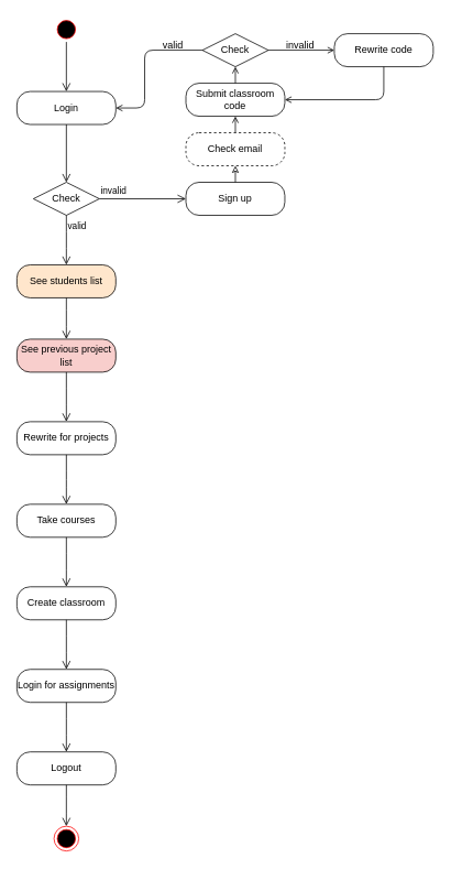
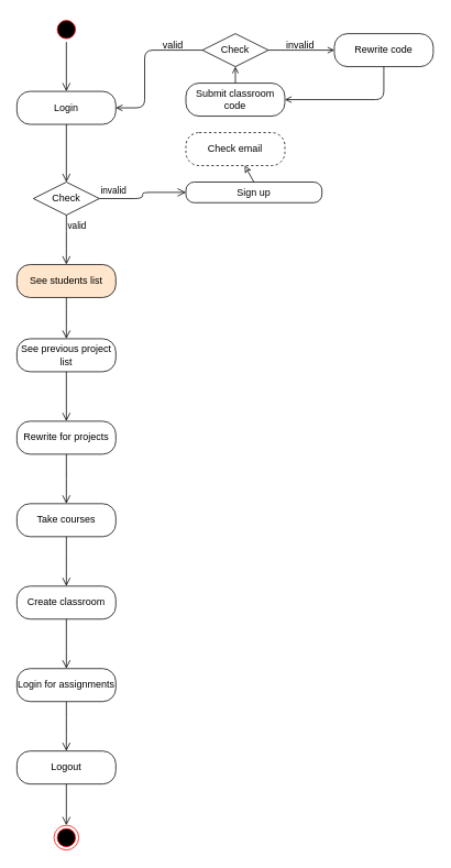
  <mxCell id="0" />
  <mxCell id="1" parent="0" />
  <mxCell id="2" value="" style="ellipse;html=1;shape=startState;fillColor=#000000;strokeColor=#ff0000;" vertex="1" parent="1"><mxGeometry x="65" y="20" width="30" height="30" as="geometry" /></mxCell>
  <mxCell id="3" value="" style="edgeStyle=orthogonalEdgeStyle;html=1;verticalAlign=bottom;endArrow=open;endSize=8;strokeColor=#000000;entryX=0.5;entryY=0;entryDx=0;entryDy=0;" edge="1" source="2" parent="1" target="4"><mxGeometry relative="1" as="geometry"><mxPoint x="80" y="90" as="targetPoint" /></mxGeometry></mxCell>
  <mxCell id="4" value="Login" style="rounded=1;whiteSpace=wrap;html=1;arcSize=40;fontColor=#000000;fillColor=#FFFFFF;strokeColor=#000000;" vertex="1" parent="1"><mxGeometry x="20" y="110" width="120" height="40" as="geometry" /></mxCell>
  <mxCell id="5" value="" style="edgeStyle=orthogonalEdgeStyle;html=1;verticalAlign=bottom;endArrow=open;endSize=8;strokeColor=#000000;entryX=0.5;entryY=0;entryDx=0;entryDy=0;" edge="1" source="4" parent="1" target="6"><mxGeometry relative="1" as="geometry"><mxPoint x="80" y="190" as="targetPoint" /></mxGeometry></mxCell>
  <mxCell id="6" value="Check" style="rhombus;whiteSpace=wrap;html=1;fillColor=#FFFFFF;strokeColor=#000000;" vertex="1" parent="1"><mxGeometry x="40" y="220" width="80" height="40" as="geometry" /></mxCell>
  <mxCell id="7" value="invalid" style="edgeStyle=orthogonalEdgeStyle;html=1;align=left;verticalAlign=bottom;endArrow=open;endSize=8;strokeColor=#000000;entryX=0;entryY=0.5;entryDx=0;entryDy=0;" edge="1" source="6" parent="1" target="11"><mxGeometry x="-1" relative="1" as="geometry"><mxPoint x="220" y="240" as="targetPoint" /></mxGeometry></mxCell>
  <mxCell id="8" value="valid" style="edgeStyle=orthogonalEdgeStyle;html=1;align=left;verticalAlign=top;endArrow=open;endSize=8;strokeColor=#000000;" edge="1" source="6" parent="1"><mxGeometry x="-1" relative="1" as="geometry"><mxPoint x="80" y="320" as="targetPoint" /></mxGeometry></mxCell>
  <mxCell id="9" value="See students list" style="rounded=1;whiteSpace=wrap;html=1;arcSize=40;fontColor=#000000;fillColor=#ffe6cc;strokeColor=#000000;" vertex="1" parent="1"><mxGeometry x="20" y="320" width="120" height="40" as="geometry" /></mxCell>
  <mxCell id="10" value="" style="edgeStyle=orthogonalEdgeStyle;html=1;verticalAlign=bottom;endArrow=open;endSize=8;strokeColor=#000000;" edge="1" source="9" parent="1"><mxGeometry relative="1" as="geometry"><mxPoint x="80" y="410" as="targetPoint" /></mxGeometry></mxCell>
- <mxCell id="11" value="Sign up" style="rounded=1;whiteSpace=wrap;html=1;arcSize=40;fontColor=#000000;fillColor=#FFFFFF;strokeColor=#000000;" vertex="1" parent="1"><mxGeometry x="225" y="220" width="120" height="40" as="geometry" /></mxCell>
+ <mxCell id="11" value="Sign up" style="rounded=1;whiteSpace=wrap;html=1;arcSize=40;fontColor=#000000;fillColor=#FFFFFF;strokeColor=#000000;" vertex="1" parent="1"><mxGeometry x="225" y="220" width="165" height="25" as="geometry" /></mxCell>
  <mxCell id="12" value="Check email" style="rounded=1;whiteSpace=wrap;html=1;arcSize=40;fontColor=#000000;fillColor=#FFFFFF;strokeColor=#000000;dashed=1;" vertex="1" parent="1"><mxGeometry x="225" y="160" width="120" height="40" as="geometry" /></mxCell>
  <mxCell id="13" value="" style="endArrow=classic;html=1;strokeColor=#000000;exitX=0.5;exitY=0;exitDx=0;exitDy=0;rounded=1;strokeWidth=1;endFill=0;" edge="1" parent="1" source="11" target="12"><mxGeometry width="50" height="50" relative="1" as="geometry"><mxPoint x="265" y="240" as="sourcePoint" /><mxPoint x="315" y="190" as="targetPoint" /></mxGeometry></mxCell>
  <mxCell id="14" value="Submit classroom code" style="rounded=1;whiteSpace=wrap;html=1;arcSize=40;fontColor=#000000;fillColor=#FFFFFF;strokeColor=#000000;" vertex="1" parent="1"><mxGeometry x="225" y="100" width="120" height="40" as="geometry" /></mxCell>
  <mxCell id="15" value="" style="endArrow=open;html=1;strokeColor=#000000;exitX=0.5;exitY=0;exitDx=0;exitDy=0;rounded=1;strokeWidth=1;endFill=0;" edge="1" parent="1" source="14"><mxGeometry width="50" height="50" relative="1" as="geometry"><mxPoint x="265" y="120" as="sourcePoint" /><mxPoint x="285" y="80" as="targetPoint" /></mxGeometry></mxCell>
- <mxCell id="16" value="" style="endArrow=open;html=1;strokeColor=#000000;strokeWidth=1;exitX=0.5;exitY=0;exitDx=0;exitDy=0;endFill=0;" edge="1" parent="1" source="12" target="14"><mxGeometry width="50" height="50" relative="1" as="geometry"><mxPoint x="265" y="180" as="sourcePoint" /><mxPoint x="315" y="130" as="targetPoint" /></mxGeometry></mxCell>
  <mxCell id="17" value="Check" style="rhombus;whiteSpace=wrap;html=1;fillColor=#FFFFFF;strokeColor=#000000;" vertex="1" parent="1"><mxGeometry x="245" y="40" width="80" height="40" as="geometry" /></mxCell>
  <mxCell id="18" value="" style="endArrow=open;html=1;strokeColor=#000000;strokeWidth=1;entryX=1;entryY=0.5;entryDx=0;entryDy=0;exitX=0;exitY=0.5;exitDx=0;exitDy=0;endFill=0;" edge="1" parent="1" source="17" target="4"><mxGeometry width="50" height="50" relative="1" as="geometry"><mxPoint x="195" y="80" as="sourcePoint" /><mxPoint x="245" y="30" as="targetPoint" /><Array as="points"><mxPoint x="175" y="60" /><mxPoint x="175" y="130" /></Array></mxGeometry></mxCell>
  <mxCell id="19" value="valid" style="text;html=1;resizable=0;points=[];autosize=1;align=left;verticalAlign=top;spacingTop=-4;" vertex="1" parent="1"><mxGeometry x="195" y="45" width="40" height="20" as="geometry" /></mxCell>
  <mxCell id="20" value="Rewrite code" style="rounded=1;whiteSpace=wrap;html=1;arcSize=40;fontColor=#000000;fillColor=#FFFFFF;strokeColor=#000000;" vertex="1" parent="1"><mxGeometry x="405" y="40" width="120" height="40" as="geometry" /></mxCell>
  <mxCell id="21" value="" style="endArrow=open;html=1;strokeColor=#000000;strokeWidth=1;entryX=0;entryY=0.5;entryDx=0;entryDy=0;exitX=1;exitY=0.5;exitDx=0;exitDy=0;endFill=0;" edge="1" parent="1" source="17" target="20"><mxGeometry width="50" height="50" relative="1" as="geometry"><mxPoint x="325" y="90" as="sourcePoint" /><mxPoint x="375" y="40" as="targetPoint" /></mxGeometry></mxCell>
  <mxCell id="22" value="invalid" style="text;html=1;resizable=0;points=[];autosize=1;align=left;verticalAlign=top;spacingTop=-4;" vertex="1" parent="1"><mxGeometry x="345" y="45" width="50" height="20" as="geometry" /></mxCell>
  <mxCell id="23" value="" style="endArrow=open;html=1;strokeColor=#000000;strokeWidth=1;entryX=1;entryY=0.5;entryDx=0;entryDy=0;endFill=0;" edge="1" parent="1" target="14"><mxGeometry width="50" height="50" relative="1" as="geometry"><mxPoint x="465" y="80" as="sourcePoint" /><mxPoint x="355" y="120" as="targetPoint" /><Array as="points"><mxPoint x="465" y="120" /></Array></mxGeometry></mxCell>
- <mxCell id="24" value="See previous project list" style="rounded=1;whiteSpace=wrap;html=1;arcSize=40;fontColor=#000000;fillColor=#f8cecc;strokeColor=#000000;" vertex="1" parent="1"><mxGeometry x="20" y="410" width="120" height="40" as="geometry" /></mxCell>
+ <mxCell id="24" value="See previous project list" style="rounded=1;whiteSpace=wrap;html=1;arcSize=40;fontColor=#000000;fillColor=#FFFFFF;strokeColor=#000000;" vertex="1" parent="1"><mxGeometry x="20" y="410" width="120" height="40" as="geometry" /></mxCell>
  <mxCell id="25" value="" style="edgeStyle=orthogonalEdgeStyle;html=1;verticalAlign=bottom;endArrow=open;endSize=8;strokeColor=#000000;" edge="1" parent="1" source="24"><mxGeometry relative="1" as="geometry"><mxPoint x="80" y="510" as="targetPoint" /></mxGeometry></mxCell>
  <mxCell id="26" value="Rewrite for projects" style="rounded=1;whiteSpace=wrap;html=1;arcSize=40;fontColor=#000000;fillColor=#FFFFFF;strokeColor=#000000;" vertex="1" parent="1"><mxGeometry x="20" y="510" width="120" height="40" as="geometry" /></mxCell>
  <mxCell id="27" value="" style="edgeStyle=orthogonalEdgeStyle;html=1;verticalAlign=bottom;endArrow=open;endSize=8;strokeColor=#000000;" edge="1" parent="1" source="26"><mxGeometry relative="1" as="geometry"><mxPoint x="80" y="610" as="targetPoint" /></mxGeometry></mxCell>
  <mxCell id="28" value="Take courses" style="rounded=1;whiteSpace=wrap;html=1;arcSize=40;fontColor=#000000;fillColor=#FFFFFF;strokeColor=#000000;" vertex="1" parent="1"><mxGeometry x="20" y="610" width="120" height="40" as="geometry" /></mxCell>
  <mxCell id="29" value="" style="edgeStyle=orthogonalEdgeStyle;html=1;verticalAlign=bottom;endArrow=open;endSize=8;strokeColor=#000000;" edge="1" parent="1" source="28"><mxGeometry relative="1" as="geometry"><mxPoint x="80" y="710" as="targetPoint" /></mxGeometry></mxCell>
  <mxCell id="30" value="Login for assignments" style="rounded=1;whiteSpace=wrap;html=1;arcSize=40;fontColor=#000000;fillColor=#FFFFFF;strokeColor=#000000;" vertex="1" parent="1"><mxGeometry x="20" y="810" width="120" height="40" as="geometry" /></mxCell>
  <mxCell id="31" value="" style="edgeStyle=orthogonalEdgeStyle;html=1;verticalAlign=bottom;endArrow=open;endSize=8;strokeColor=#000000;" edge="1" parent="1" source="30"><mxGeometry relative="1" as="geometry"><mxPoint x="80" y="910" as="targetPoint" /></mxGeometry></mxCell>
  <mxCell id="32" value="Logout" style="rounded=1;whiteSpace=wrap;html=1;arcSize=40;fontColor=#000000;fillColor=#FFFFFF;strokeColor=#000000;" vertex="1" parent="1"><mxGeometry x="20" y="910" width="120" height="40" as="geometry" /></mxCell>
  <mxCell id="33" value="" style="edgeStyle=orthogonalEdgeStyle;html=1;verticalAlign=bottom;endArrow=open;endSize=8;strokeColor=#000000;" edge="1" parent="1" source="32"><mxGeometry relative="1" as="geometry"><mxPoint x="80" y="1000" as="targetPoint" /></mxGeometry></mxCell>
  <mxCell id="34" value="" style="ellipse;html=1;shape=endState;fillColor=#000000;strokeColor=#ff0000;" vertex="1" parent="1"><mxGeometry x="65" y="1000" width="30" height="30" as="geometry" /></mxCell>
  <mxCell id="35" value="Create classroom" style="rounded=1;whiteSpace=wrap;html=1;arcSize=40;fontColor=#000000;fillColor=#FFFFFF;strokeColor=#000000;" vertex="1" parent="1"><mxGeometry x="20" y="710" width="120" height="40" as="geometry" /></mxCell>
  <mxCell id="36" value="" style="edgeStyle=orthogonalEdgeStyle;html=1;verticalAlign=bottom;endArrow=open;endSize=8;strokeColor=#000000;" edge="1" parent="1" source="35"><mxGeometry relative="1" as="geometry"><mxPoint x="80" y="810" as="targetPoint" /></mxGeometry></mxCell>
